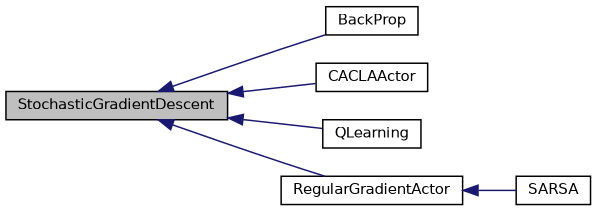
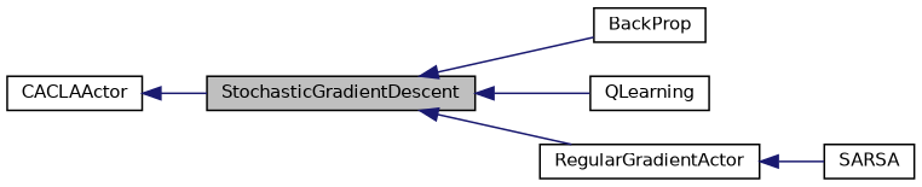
  digraph {
    rankdir=LR
    node [color=black fillcolor=white fontname=Helvetica fontsize=10 shape=record style=filled]
    edge [color=midnightblue dir=back fontname=Helvetica fontsize=10 labelfontname=Helvetica labelfontsize=10 style=solid]
    n1 [fillcolor=grey75 fontcolor=black height=0.2 label=StochasticGradientDescent width=0.4]
    n2 [height=0.2 label=BackProp width=0.4]
    n3 [height=0.2 label=CACLAActor width=0.4]
    n4 [height=0.2 label=QLearning width=0.4]
    n5 [height=0.2 label=RegularGradientActor width=0.4]
    n6 [height=0.2 label=SARSA width=0.4]
    n1 -> n2
-   n1 -> n3
+   n3 -> n1
    n1 -> n4
    n1 -> n5
    n5 -> n6
  }
